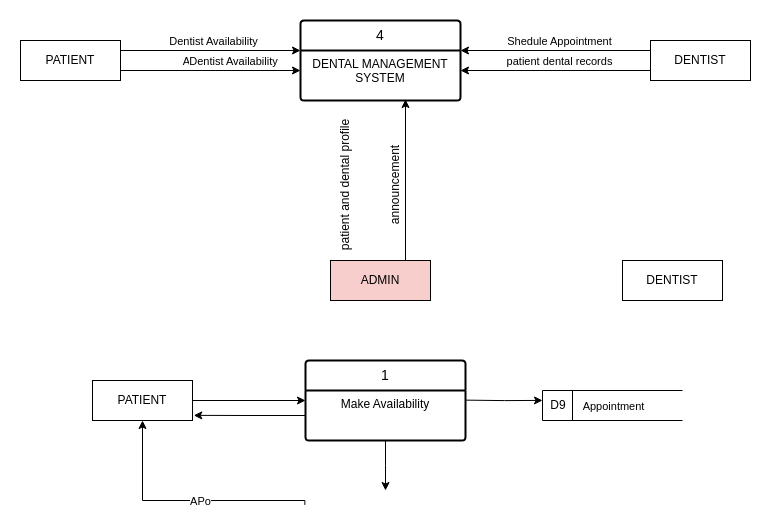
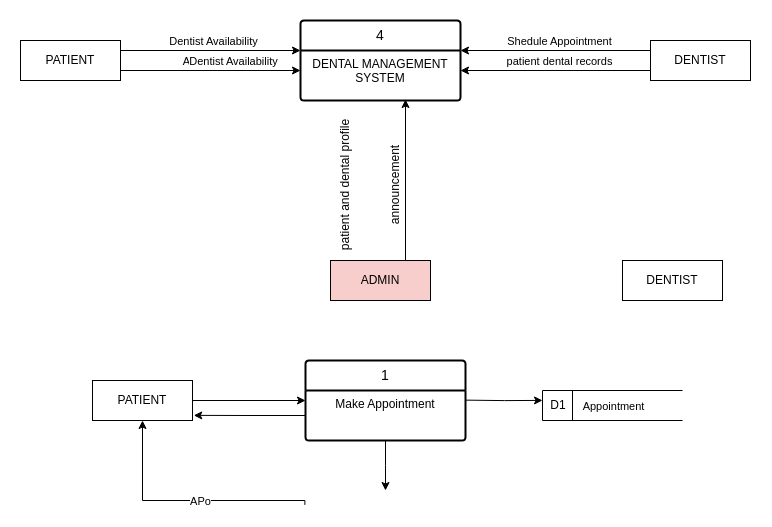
  <mxCell id="0" />
  <mxCell id="1" parent="0" />
  <mxCell id="2" value="4" style="swimlane;childLayout=stackLayout;horizontal=1;startSize=30;horizontalStack=0;rounded=1;fontSize=14;fontStyle=0;strokeWidth=2;resizeParent=0;resizeLast=1;shadow=0;dashed=0;align=center;arcSize=4;whiteSpace=wrap;html=1;" vertex="1" parent="1"><mxGeometry x="300" y="20" width="160" height="80" as="geometry" /></mxCell>
  <mxCell id="3" value="DENTAL MANAGEMENT SYSTEM" style="align=center;strokeColor=none;fillColor=none;spacingLeft=4;spacingRight=4;fontSize=12;verticalAlign=top;resizable=0;rotatable=0;part=1;html=1;whiteSpace=wrap;" vertex="1" parent="2"><mxGeometry y="30" width="160" height="50" as="geometry" /></mxCell>
  <mxCell id="4" value="PATIENT" style="whiteSpace=wrap;html=1;align=center;" vertex="1" parent="1"><mxGeometry x="20" y="40" width="100" height="40" as="geometry" /></mxCell>
  <mxCell id="5" value="DENTIST" style="whiteSpace=wrap;html=1;align=center;" vertex="1" parent="1"><mxGeometry x="650" y="40" width="100" height="40" as="geometry" /></mxCell>
  <mxCell id="6" value="ADMIN" style="whiteSpace=wrap;html=1;align=center;fillColor=#f8cecc;" vertex="1" parent="1"><mxGeometry x="330" y="260" width="100" height="40" as="geometry" /></mxCell>
  <mxCell id="7" value="" style="endArrow=classic;html=1;rounded=0;exitX=1;exitY=0.25;exitDx=0;exitDy=0;" edge="1" parent="1" source="4"><mxGeometry width="50" height="50" relative="1" as="geometry"><mxPoint x="360" y="100" as="sourcePoint" /><mxPoint x="300" y="50" as="targetPoint" /></mxGeometry></mxCell>
  <mxCell id="8" value="Dentist Availability" style="edgeLabel;html=1;align=center;verticalAlign=middle;resizable=0;points=[];" vertex="1" connectable="0" parent="7"><mxGeometry x="0.027" y="-1" relative="1" as="geometry"><mxPoint y="-11" as="offset" /></mxGeometry></mxCell>
  <mxCell id="9" value="" style="endArrow=classic;html=1;rounded=0;exitX=1;exitY=0.25;exitDx=0;exitDy=0;" edge="1" parent="1"><mxGeometry width="50" height="50" relative="1" as="geometry"><mxPoint x="120" y="70" as="sourcePoint" /><mxPoint x="300" y="70" as="targetPoint" /></mxGeometry></mxCell>
  <mxCell id="10" value="Appointment" style="edgeLabel;html=1;align=center;verticalAlign=middle;resizable=0;points=[];" vertex="1" connectable="0" parent="9"><mxGeometry x="0.027" y="-1" relative="1" as="geometry"><mxPoint y="-11" as="offset" /></mxGeometry></mxCell>
  <mxCell id="11" value="" style="endArrow=none;html=1;rounded=0;exitX=1;exitY=0.25;exitDx=0;exitDy=0;entryX=0;entryY=0.25;entryDx=0;entryDy=0;startArrow=classic;startFill=1;" edge="1" parent="1" target="5"><mxGeometry width="50" height="50" relative="1" as="geometry"><mxPoint x="460" y="50" as="sourcePoint" /><mxPoint x="570" y="50" as="targetPoint" /></mxGeometry></mxCell>
  <mxCell id="12" value="Shedule Appointment" style="edgeLabel;html=1;align=center;verticalAlign=middle;resizable=0;points=[];" vertex="1" connectable="0" parent="11"><mxGeometry x="0.027" y="-1" relative="1" as="geometry"><mxPoint y="-11" as="offset" /></mxGeometry></mxCell>
  <mxCell id="13" value="" style="endArrow=none;html=1;rounded=0;exitX=1;exitY=0.25;exitDx=0;exitDy=0;entryX=0;entryY=0.25;entryDx=0;entryDy=0;startArrow=classic;startFill=1;" edge="1" parent="1"><mxGeometry width="50" height="50" relative="1" as="geometry"><mxPoint x="460" y="70" as="sourcePoint" /><mxPoint x="650" y="70" as="targetPoint" /></mxGeometry></mxCell>
  <mxCell id="14" value="patient dental records" style="edgeLabel;html=1;align=center;verticalAlign=middle;resizable=0;points=[];" vertex="1" connectable="0" parent="13"><mxGeometry x="0.027" y="-1" relative="1" as="geometry"><mxPoint y="-11" as="offset" /></mxGeometry></mxCell>
  <mxCell id="15" value="patient and dental profile" style="text;html=1;align=center;verticalAlign=middle;resizable=0;points=[];autosize=1;strokeColor=none;fillColor=none;rotation=270;" vertex="1" parent="1"><mxGeometry x="270" y="170" width="150" height="30" as="geometry" /></mxCell>
  <mxCell id="16" style="edgeStyle=orthogonalEdgeStyle;rounded=0;orthogonalLoop=1;jettySize=auto;html=1;exitX=0.25;exitY=0;exitDx=0;exitDy=0;entryX=0.341;entryY=0.982;entryDx=0;entryDy=0;entryPerimeter=0;" edge="1" parent="1"><mxGeometry relative="1" as="geometry"><mxPoint x="405" y="260" as="sourcePoint" /><mxPoint x="405" y="99" as="targetPoint" /></mxGeometry></mxCell>
  <mxCell id="17" value="announcement" style="text;html=1;align=center;verticalAlign=middle;resizable=0;points=[];autosize=1;strokeColor=none;fillColor=none;rotation=270;" vertex="1" parent="1"><mxGeometry x="345" y="170" width="100" height="30" as="geometry" /></mxCell>
  <mxCell id="18" style="edgeStyle=orthogonalEdgeStyle;rounded=0;orthogonalLoop=1;jettySize=auto;html=1;exitX=1;exitY=0.5;exitDx=0;exitDy=0;entryX=0;entryY=0.5;entryDx=0;entryDy=0;" edge="1" parent="1" source="19" target="22"><mxGeometry relative="1" as="geometry" /></mxCell>
  <mxCell id="19" value="PATIENT" style="whiteSpace=wrap;html=1;align=center;" vertex="1" parent="1"><mxGeometry x="92" y="380" width="100" height="40" as="geometry" /></mxCell>
  <mxCell id="20" value="DENTIST" style="whiteSpace=wrap;html=1;align=center;" vertex="1" parent="1"><mxGeometry x="622" y="260" width="100" height="40" as="geometry" /></mxCell>
  <mxCell id="21" style="edgeStyle=orthogonalEdgeStyle;rounded=0;orthogonalLoop=1;jettySize=auto;html=1;entryX=0.5;entryY=0;entryDx=0;entryDy=0;" edge="1" parent="1" source="22"><mxGeometry relative="1" as="geometry"><mxPoint x="385" y="490" as="targetPoint" /></mxGeometry></mxCell>
  <mxCell id="22" value="1" style="swimlane;childLayout=stackLayout;horizontal=1;startSize=30;horizontalStack=0;rounded=1;fontSize=14;fontStyle=0;strokeWidth=2;resizeParent=0;resizeLast=1;shadow=0;dashed=0;align=center;arcSize=4;whiteSpace=wrap;html=1;" vertex="1" parent="1"><mxGeometry x="305" y="360" width="160" height="80" as="geometry" /></mxCell>
- <mxCell id="23" value="Make Availability" style="align=center;strokeColor=none;fillColor=none;spacingLeft=4;spacingRight=4;fontSize=12;verticalAlign=top;resizable=0;rotatable=0;part=1;html=1;whiteSpace=wrap;" vertex="1" parent="22"><mxGeometry y="30" width="160" height="50" as="geometry" /></mxCell>
- <mxCell id="24" value="&amp;nbsp;D9" style="html=1;dashed=0;whiteSpace=wrap;shape=mxgraph.dfd.dataStoreID;align=left;spacingLeft=3;points=[[0,0],[0.5,0],[1,0],[0,0.5],[1,0.5],[0,1],[0.5,1],[1,1]];" vertex="1" parent="1"><mxGeometry x="542" y="390" width="140" height="30" as="geometry" /></mxCell>
+ <mxCell id="23" value="Make Appointment" style="align=center;strokeColor=none;fillColor=none;spacingLeft=4;spacingRight=4;fontSize=12;verticalAlign=top;resizable=0;rotatable=0;part=1;html=1;whiteSpace=wrap;" vertex="1" parent="22"><mxGeometry y="30" width="160" height="50" as="geometry" /></mxCell>
+ <mxCell id="24" value="&amp;nbsp;D1" style="html=1;dashed=0;whiteSpace=wrap;shape=mxgraph.dfd.dataStoreID;align=left;spacingLeft=3;points=[[0,0],[0.5,0],[1,0],[0,0.5],[1,0.5],[0,1],[0.5,1],[1,1]];" vertex="1" parent="1"><mxGeometry x="542" y="390" width="140" height="30" as="geometry" /></mxCell>
  <mxCell id="25" value="Appointment" style="edgeLabel;html=1;align=center;verticalAlign=middle;resizable=0;points=[];" vertex="1" connectable="0" parent="1"><mxGeometry x="612" y="405" as="geometry" /></mxCell>
  <mxCell id="26" style="edgeStyle=orthogonalEdgeStyle;rounded=0;orthogonalLoop=1;jettySize=auto;html=1;exitX=1;exitY=0;exitDx=0;exitDy=0;entryX=-0.001;entryY=0.175;entryDx=0;entryDy=0;entryPerimeter=0;" edge="1" parent="1"><mxGeometry relative="1" as="geometry"><mxPoint x="465.14" y="399.64" as="sourcePoint" /><mxPoint x="542" y="399.89" as="targetPoint" /></mxGeometry></mxCell>
  <mxCell id="27" value="Dentist Availability" style="edgeLabel;html=1;align=center;verticalAlign=middle;resizable=0;points=[];" vertex="1" connectable="0" parent="1"><mxGeometry x="232.5" y="60" as="geometry" /></mxCell>
  <mxCell id="28" style="edgeStyle=orthogonalEdgeStyle;rounded=0;orthogonalLoop=1;jettySize=auto;html=1;entryX=1.013;entryY=0.872;entryDx=0;entryDy=0;entryPerimeter=0;" edge="1" parent="1" source="23" target="19"><mxGeometry relative="1" as="geometry" /></mxCell>
  <mxCell id="29" style="edgeStyle=orthogonalEdgeStyle;rounded=0;orthogonalLoop=1;jettySize=auto;html=1;entryX=0.5;entryY=1;entryDx=0;entryDy=0;exitX=-0.004;exitY=0.18;exitDx=0;exitDy=0;exitPerimeter=0;" edge="1" parent="1" target="19"><mxGeometry relative="1" as="geometry"><mxPoint x="304.36" y="504.4" as="sourcePoint" /><Array as="points"><mxPoint x="304" y="500" /><mxPoint x="142" y="500" /></Array></mxGeometry></mxCell>
  <mxCell id="30" value="APo" style="edgeLabel;html=1;align=center;verticalAlign=middle;resizable=0;points=[];" vertex="1" connectable="0" parent="29"><mxGeometry x="-0.115" relative="1" as="geometry"><mxPoint as="offset" /></mxGeometry></mxCell>
